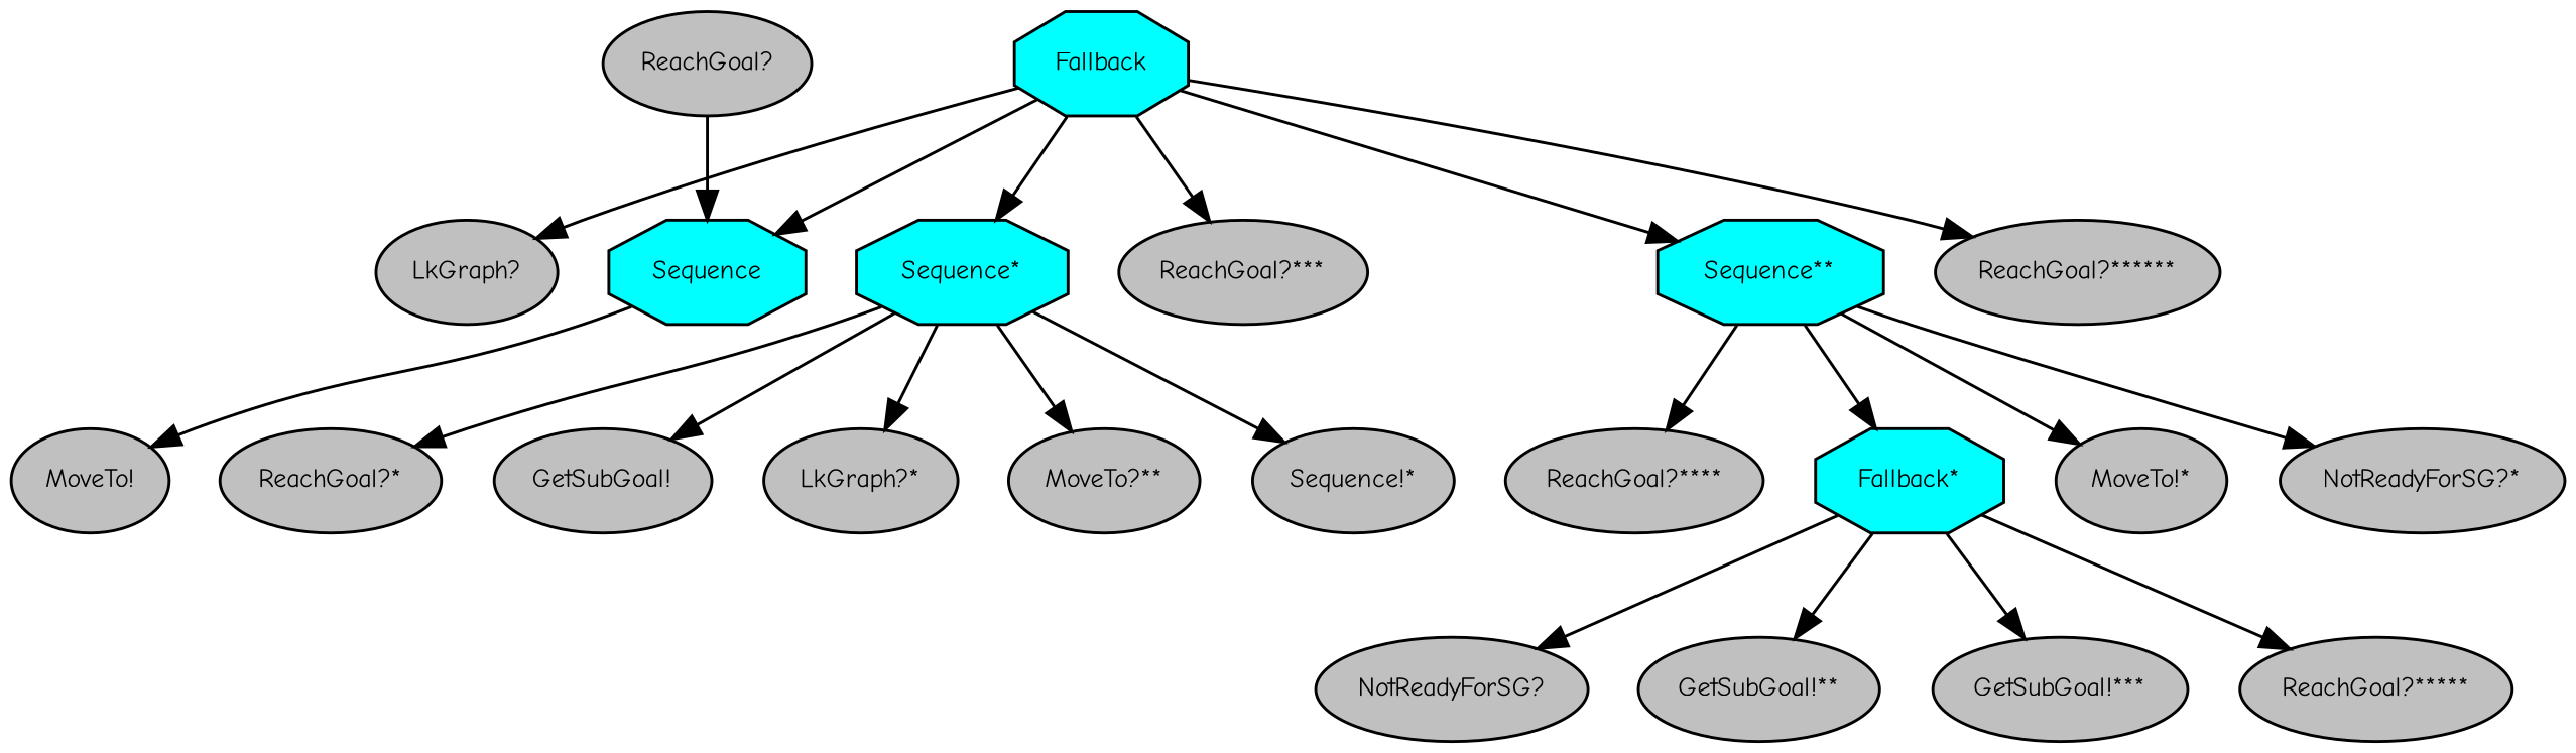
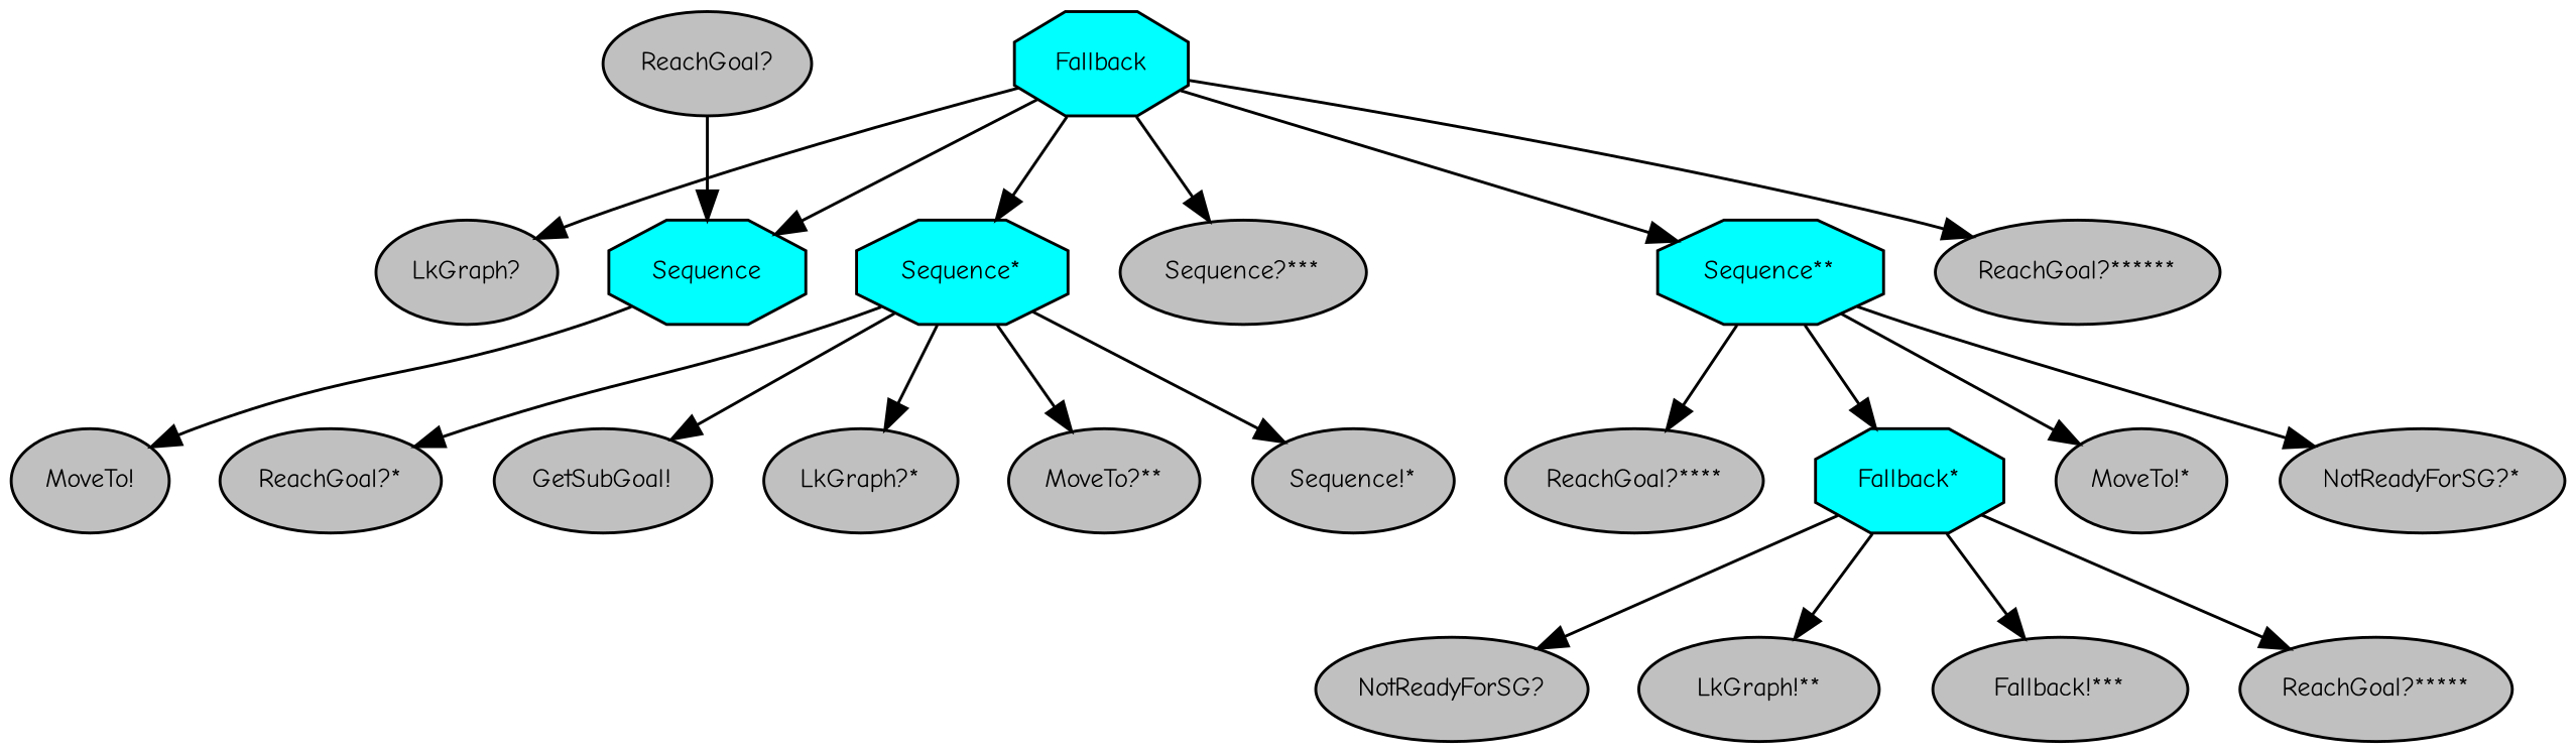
  digraph {
    fontname="Comic Neue"
    ordering=out
    node [fillcolor=gray fontcolor=black fontname="Comic Neue" fontsize=9 shape=ellipse style=filled]
    edge [fontname="Comic Neue"]
    n1 [fillcolor=cyan label=Fallback shape=octagon]
    n2 [label="LkGraph?"]
    n3 [fillcolor=cyan label=Sequence shape=octagon]
    n4 [fillcolor=cyan label="Sequence*" shape=octagon]
-   n5 [label="ReachGoal?***"]
+   n5 [label="Sequence?***"]
    n6 [fillcolor=cyan label="Sequence**" shape=octagon]
    n7 [label="ReachGoal?******"]
    n8 [label="MoveTo!"]
    n9 [label="ReachGoal?*"]
    n10 [label="GetSubGoal!"]
    n11 [label="LkGraph?*"]
    n12 [label="MoveTo?**"]
    n13 [label="Sequence!*"]
    n14 [label="ReachGoal?****"]
    n15 [fillcolor=cyan label="Fallback*" shape=octagon]
    n16 [label="MoveTo!*"]
    n17 [label="NotReadyForSG?*"]
    n18 [label="ReachGoal?"]
    n19 [label="NotReadyForSG?"]
-   n20 [label="GetSubGoal!**"]
-   n21 [label="GetSubGoal!***"]
+   n20 [label="LkGraph!**"]
+   n21 [label="Fallback!***"]
    n22 [label="ReachGoal?*****"]
    n1 -> n2
    n1 -> n3
    n1 -> n4
    n1 -> n5
    n1 -> n6
    n1 -> n7
    n3 -> n8
    n4 -> n9
    n4 -> n10
    n4 -> n11
    n4 -> n12
    n4 -> n13
    n6 -> n14
    n6 -> n15
    n6 -> n16
    n6 -> n17
    n15 -> n19
    n15 -> n20
    n15 -> n21
    n15 -> n22
    n18 -> n3
  }
